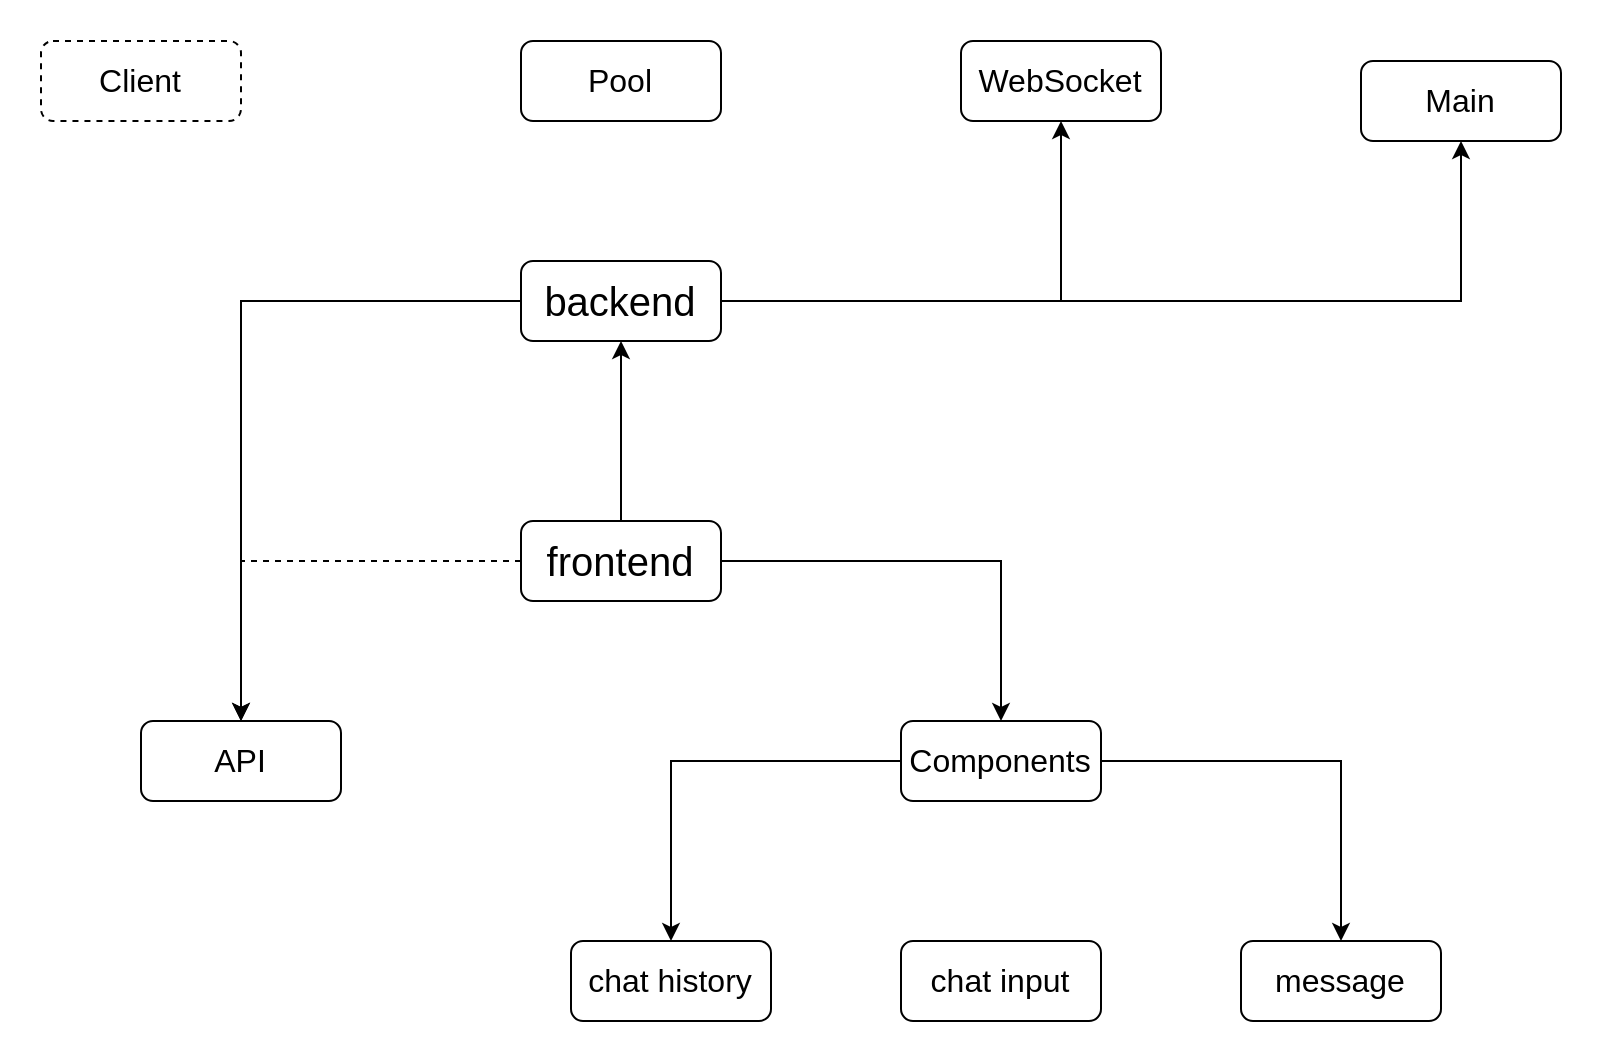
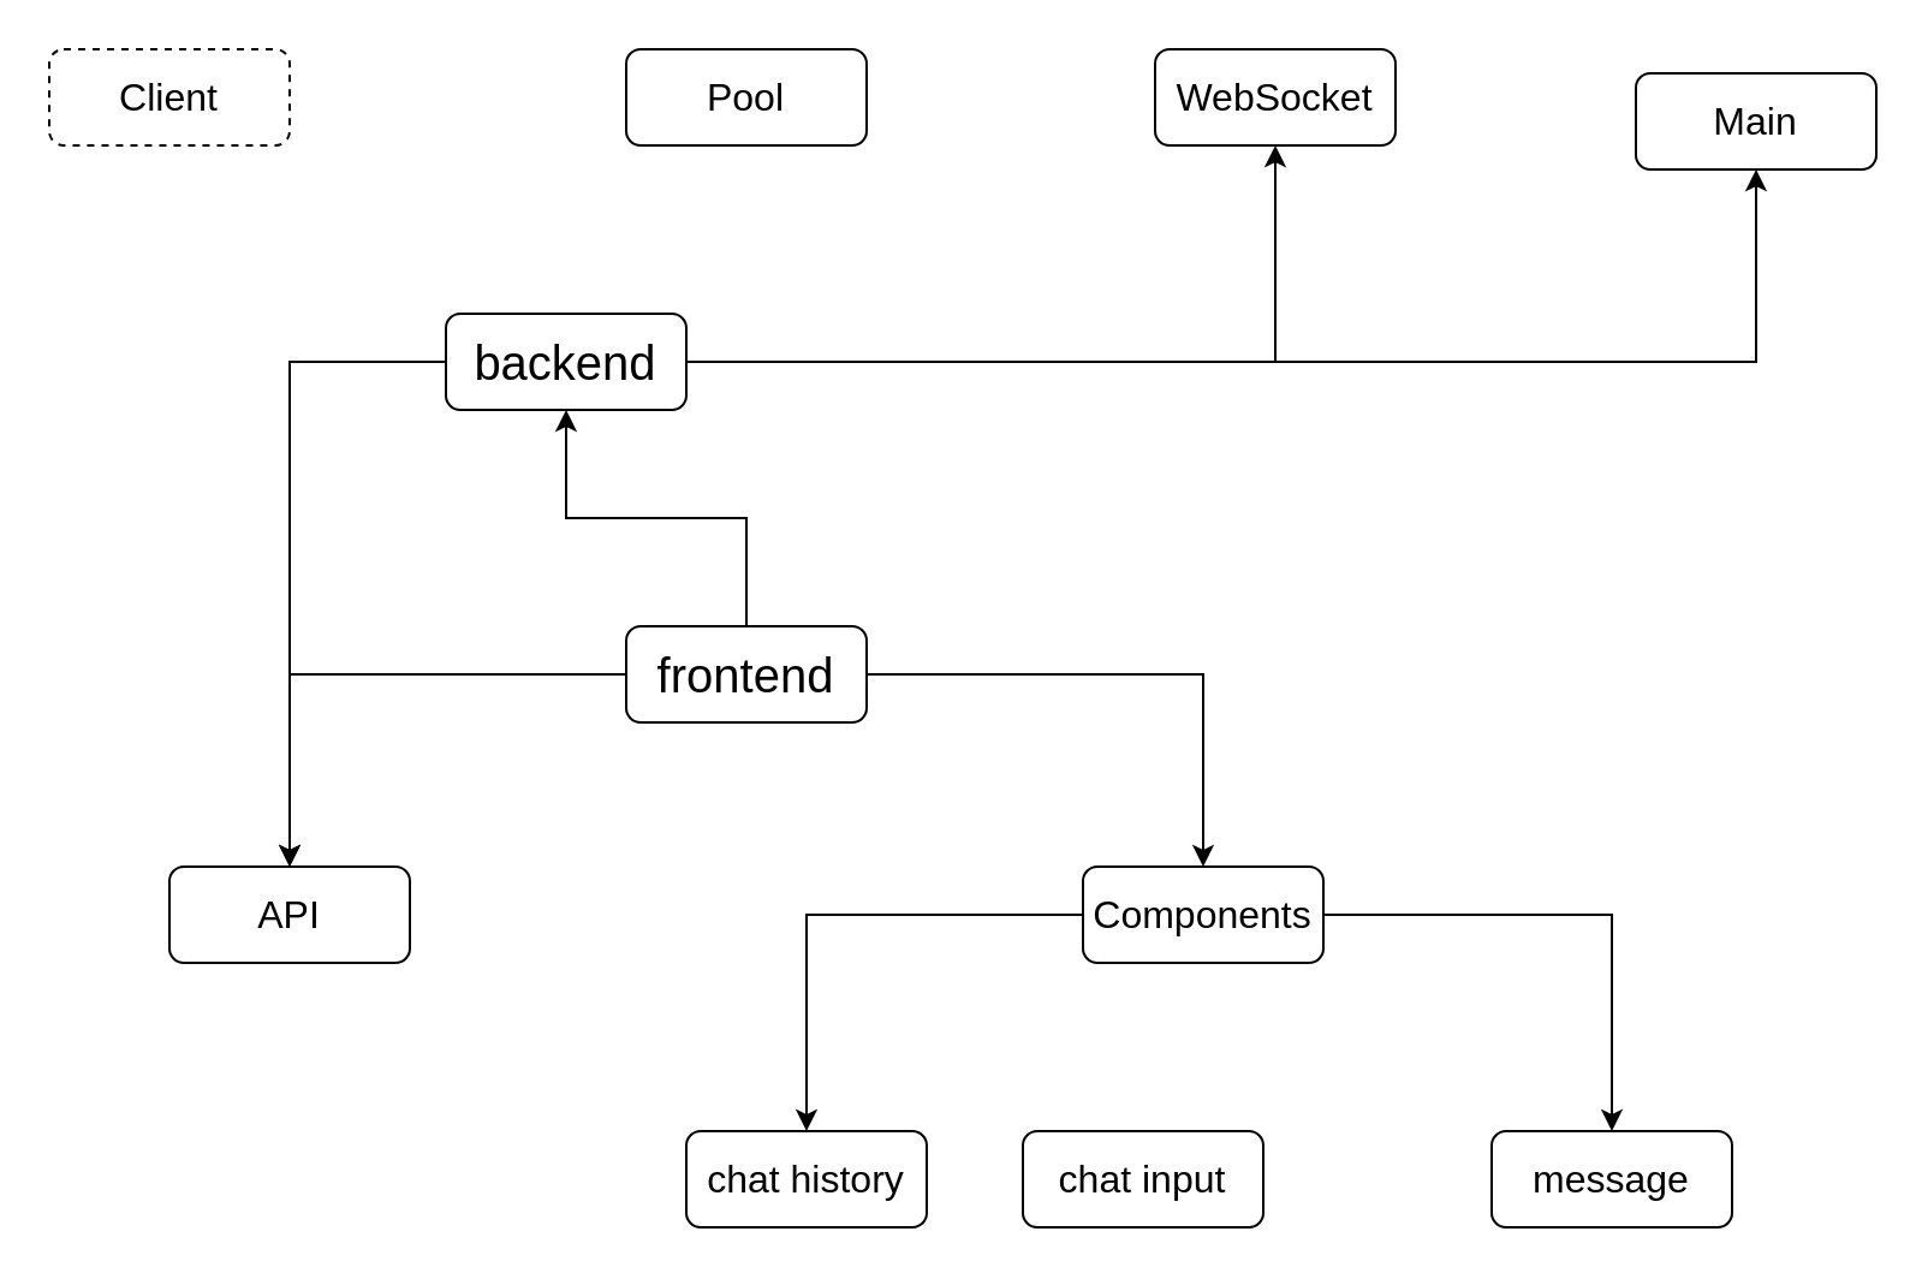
  <mxCell id="0" />
  <mxCell id="1" parent="0" />
  <mxCell id="2" style="edgeStyle=orthogonalEdgeStyle;rounded=0;orthogonalLoop=1;jettySize=auto;html=1;exitX=1;exitY=0.5;exitDx=0;exitDy=0;entryX=0.5;entryY=1;entryDx=0;entryDy=0;" edge="1" parent="1" source="5" target="8"><mxGeometry relative="1" as="geometry" /></mxCell>
  <mxCell id="3" style="edgeStyle=orthogonalEdgeStyle;rounded=0;orthogonalLoop=1;jettySize=auto;html=1;exitX=1;exitY=0.5;exitDx=0;exitDy=0;entryX=0.5;entryY=1;entryDx=0;entryDy=0;" edge="1" parent="1" source="5" target="9"><mxGeometry relative="1" as="geometry" /></mxCell>
  <mxCell id="4" style="edgeStyle=orthogonalEdgeStyle;rounded=0;orthogonalLoop=1;jettySize=auto;html=1;" edge="1" parent="1" source="5" target="14"><mxGeometry relative="1" as="geometry" /></mxCell>
- <mxCell id="5" value="&lt;font style=&quot;font-size: 20px;&quot;&gt;backend&lt;/font&gt;" style="rounded=1;whiteSpace=wrap;html=1;" vertex="1" parent="1"><mxGeometry x="260" y="130" width="100" height="40" as="geometry" /></mxCell>
+ <mxCell id="5" value="&lt;font style=&quot;font-size: 20px;&quot;&gt;backend&lt;/font&gt;" style="rounded=1;whiteSpace=wrap;html=1;" vertex="1" parent="1"><mxGeometry x="185" y="130" width="100" height="40" as="geometry" /></mxCell>
  <mxCell id="6" value="&lt;font style=&quot;font-size: 16px;&quot;&gt;Pool&lt;/font&gt;" style="rounded=1;whiteSpace=wrap;html=1;" vertex="1" parent="1"><mxGeometry x="260" y="20" width="100" height="40" as="geometry" /></mxCell>
  <mxCell id="7" value="&lt;font style=&quot;font-size: 16px;&quot;&gt;Client&lt;/font&gt;" style="rounded=1;whiteSpace=wrap;html=1;dashed=1;" vertex="1" parent="1"><mxGeometry x="20" y="20" width="100" height="40" as="geometry" /></mxCell>
  <mxCell id="8" value="&lt;font style=&quot;font-size: 16px;&quot;&gt;WebSocket&lt;/font&gt;" style="rounded=1;whiteSpace=wrap;html=1;" vertex="1" parent="1"><mxGeometry x="480" y="20" width="100" height="40" as="geometry" /></mxCell>
  <mxCell id="9" value="&lt;font style=&quot;font-size: 16px;&quot;&gt;Main&lt;/font&gt;" style="rounded=1;whiteSpace=wrap;html=1;" vertex="1" parent="1"><mxGeometry x="680" y="30" width="100" height="40" as="geometry" /></mxCell>
  <mxCell id="10" style="edgeStyle=orthogonalEdgeStyle;rounded=0;orthogonalLoop=1;jettySize=auto;html=1;entryX=0.5;entryY=1;entryDx=0;entryDy=0;" edge="1" parent="1" source="13" target="5"><mxGeometry relative="1" as="geometry" /></mxCell>
- <mxCell id="11" style="edgeStyle=orthogonalEdgeStyle;rounded=0;orthogonalLoop=1;jettySize=auto;html=1;exitX=0;exitY=0.5;exitDx=0;exitDy=0;dashed=1;" edge="1" parent="1" source="13" target="14"><mxGeometry relative="1" as="geometry" /></mxCell>
+ <mxCell id="11" style="edgeStyle=orthogonalEdgeStyle;rounded=0;orthogonalLoop=1;jettySize=auto;html=1;exitX=0;exitY=0.5;exitDx=0;exitDy=0;" edge="1" parent="1" source="13" target="14"><mxGeometry relative="1" as="geometry" /></mxCell>
  <mxCell id="12" style="edgeStyle=orthogonalEdgeStyle;rounded=0;orthogonalLoop=1;jettySize=auto;html=1;exitX=1;exitY=0.5;exitDx=0;exitDy=0;entryX=0.5;entryY=0;entryDx=0;entryDy=0;" edge="1" parent="1" source="13" target="17"><mxGeometry relative="1" as="geometry" /></mxCell>
  <mxCell id="13" value="&lt;font style=&quot;font-size: 20px;&quot;&gt;frontend&lt;/font&gt;" style="rounded=1;whiteSpace=wrap;html=1;" vertex="1" parent="1"><mxGeometry x="260" y="260" width="100" height="40" as="geometry" /></mxCell>
  <mxCell id="14" value="API" style="rounded=1;whiteSpace=wrap;html=1;fontSize=16;" vertex="1" parent="1"><mxGeometry x="70" y="360" width="100" height="40" as="geometry" /></mxCell>
  <mxCell id="15" style="edgeStyle=orthogonalEdgeStyle;rounded=0;orthogonalLoop=1;jettySize=auto;html=1;exitX=0;exitY=0.5;exitDx=0;exitDy=0;entryX=0.5;entryY=0;entryDx=0;entryDy=0;" edge="1" parent="1" source="17" target="18"><mxGeometry relative="1" as="geometry" /></mxCell>
  <mxCell id="16" style="edgeStyle=orthogonalEdgeStyle;rounded=0;orthogonalLoop=1;jettySize=auto;html=1;exitX=1;exitY=0.5;exitDx=0;exitDy=0;entryX=0.5;entryY=0;entryDx=0;entryDy=0;" edge="1" parent="1" source="17" target="20"><mxGeometry relative="1" as="geometry" /></mxCell>
  <mxCell id="17" value="Components" style="rounded=1;whiteSpace=wrap;html=1;fontSize=16;" vertex="1" parent="1"><mxGeometry x="450" y="360" width="100" height="40" as="geometry" /></mxCell>
  <mxCell id="18" value="chat history" style="rounded=1;whiteSpace=wrap;html=1;fontSize=16;" vertex="1" parent="1"><mxGeometry x="285" y="470" width="100" height="40" as="geometry" /></mxCell>
- <mxCell id="19" value="chat input" style="rounded=1;whiteSpace=wrap;html=1;fontSize=16;" vertex="1" parent="1"><mxGeometry x="450" y="470" width="100" height="40" as="geometry" /></mxCell>
+ <mxCell id="19" value="chat input" style="rounded=1;whiteSpace=wrap;html=1;fontSize=16;" vertex="1" parent="1"><mxGeometry x="425" y="470" width="100" height="40" as="geometry" /></mxCell>
  <mxCell id="20" value="message" style="rounded=1;whiteSpace=wrap;html=1;fontSize=16;" vertex="1" parent="1"><mxGeometry x="620" y="470" width="100" height="40" as="geometry" /></mxCell>
